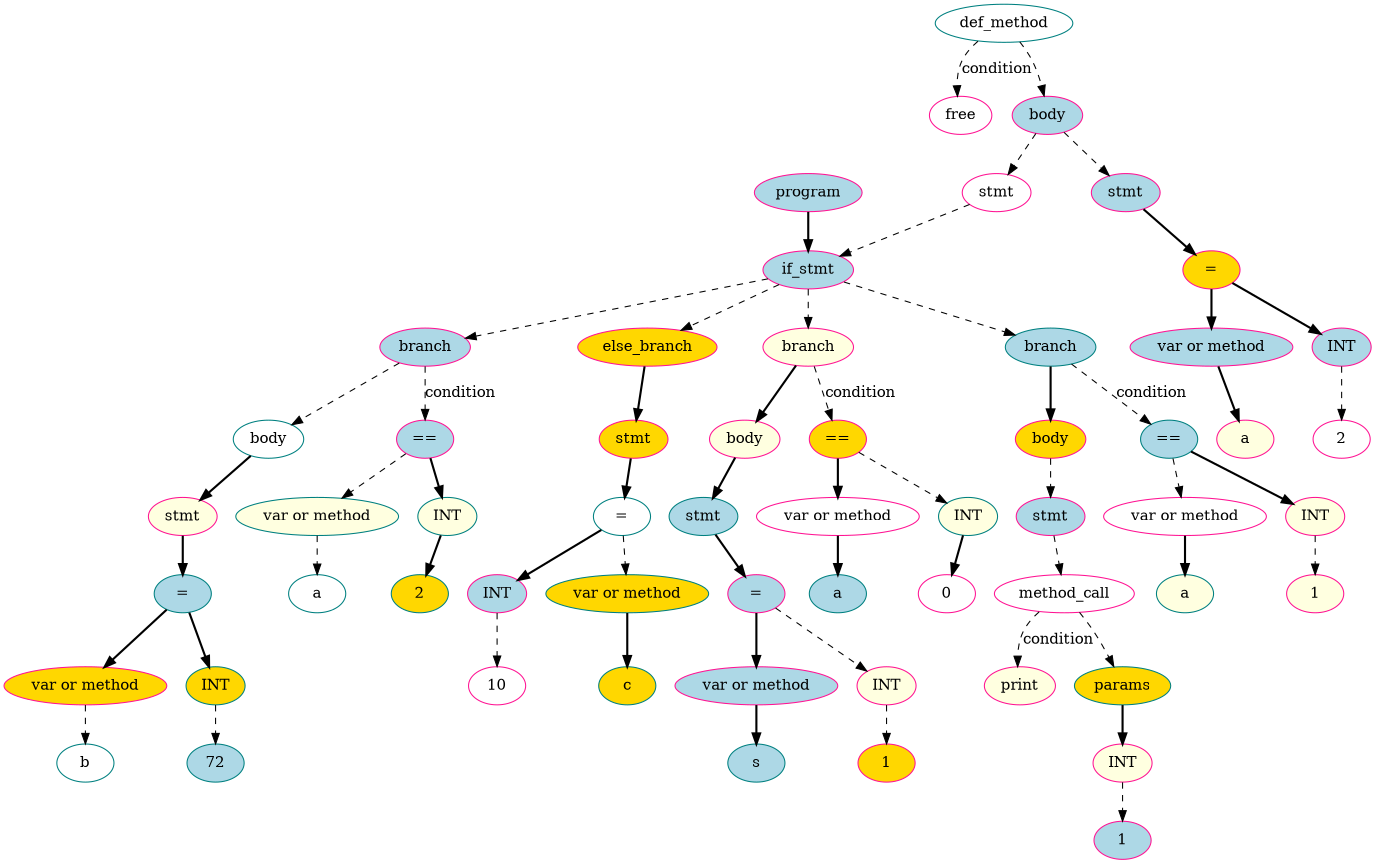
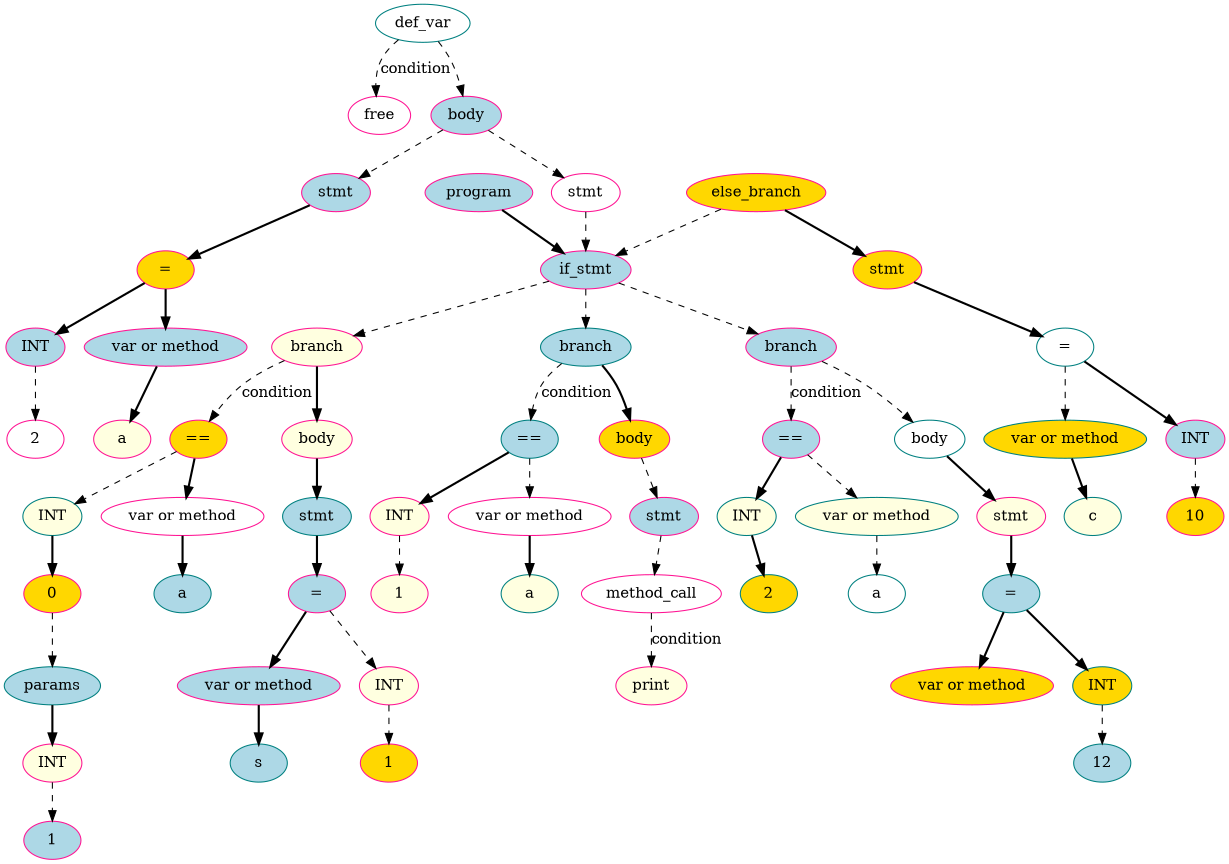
  digraph {
    node [color=deeppink fillcolor=lightblue style=filled]
    edge [style=dashed]
    n1 [label=program]
    n2 [label=if_stmt]
-   n3 [color=teal fillcolor=white label=def_method]
+   n3 [color=teal fillcolor=white label=def_var]
    n4 [fillcolor=white label=free]
    n5 [label=body]
    n6 [label=stmt]
    n7 [fillcolor=white label=stmt]
    n8 [fillcolor=gold label="="]
    n9 [label="var or method"]
    n10 [label=INT]
    n11 [fillcolor=lightyellow label=a]
    n12 [fillcolor=white label=2]
    n13 [fillcolor=lightyellow label=branch]
    n14 [color=teal label=branch]
    n15 [label=branch]
    n16 [fillcolor=gold label=else_branch]
    n17 [fillcolor=gold label="=="]
    n18 [fillcolor=lightyellow label=body]
    n19 [color=teal label="=="]
    n20 [fillcolor=gold label=body]
    n21 [label="=="]
    n22 [color=teal fillcolor=white label=body]
    n23 [fillcolor=gold label=stmt]
    n24 [fillcolor=white label="var or method"]
    n25 [color=teal fillcolor=lightyellow label=INT]
    n26 [color=teal label=stmt]
    n27 [color=teal label=a]
-   n28 [fillcolor=white label=0]
+   n28 [fillcolor=gold label=0]
    n29 [label="="]
    n30 [label="var or method"]
    n31 [fillcolor=lightyellow label=INT]
    n32 [color=teal label=s]
    n33 [fillcolor=gold label=1]
    n34 [fillcolor=white label="var or method"]
    n35 [fillcolor=lightyellow label=INT]
    n36 [label=stmt]
    n37 [color=teal fillcolor=lightyellow label=a]
    n38 [fillcolor=lightyellow label=1]
    n39 [fillcolor=white label=method_call]
    n40 [fillcolor=lightyellow label=print]
-   n41 [color=teal fillcolor=gold label=params]
+   n41 [color=teal label=params]
    n42 [fillcolor=lightyellow label=INT]
    n43 [label=1]
    n44 [color=teal fillcolor=lightyellow label="var or method"]
    n45 [color=teal fillcolor=lightyellow label=INT]
    n46 [fillcolor=lightyellow label=stmt]
    n47 [color=teal fillcolor=white label=a]
    n48 [color=teal fillcolor=gold label=2]
    n49 [color=teal label="="]
    n50 [fillcolor=gold label="var or method"]
    n51 [color=teal fillcolor=gold label=INT]
-   n52 [color=teal fillcolor=white label=b]
-   n53 [color=teal label=72]
+   n53 [color=teal label=12]
    n54 [color=teal fillcolor=white label="="]
    n55 [color=teal fillcolor=gold label="var or method"]
    n56 [label=INT]
-   n57 [color=teal fillcolor=gold label=c]
-   n58 [fillcolor=white label=10]
+   n57 [color=teal fillcolor=lightyellow label=c]
+   n58 [fillcolor=gold label=10]
    n1 -> n2 [style=bold]
    n2 -> n13
    n2 -> n14
    n2 -> n15
-   n2 -> n16
+   n16 -> n2
    n3 -> n4 [label=condition]
    n3 -> n5
    n5 -> n6
    n5 -> n7
    n6 -> n8 [style=bold]
    n7 -> n2
    n8 -> n9 [style=bold]
    n8 -> n10 [style=bold]
    n9 -> n11 [style=bold]
    n10 -> n12
    n13 -> n17 [label=condition]
    n13 -> n18 [style=bold]
    n14 -> n19 [label=condition]
    n14 -> n20 [style=bold]
    n15 -> n21 [label=condition]
    n15 -> n22
    n16 -> n23 [style=bold]
    n17 -> n24 [style=bold]
    n17 -> n25
    n18 -> n26 [style=bold]
    n19 -> n34
    n19 -> n35 [style=bold]
    n20 -> n36
    n21 -> n44
    n21 -> n45 [style=bold]
    n22 -> n46 [style=bold]
    n23 -> n54 [style=bold]
    n24 -> n27 [style=bold]
    n25 -> n28 [style=bold]
    n26 -> n29 [style=bold]
    n29 -> n30 [style=bold]
    n29 -> n31
    n30 -> n32 [style=bold]
    n31 -> n33
    n34 -> n37 [style=bold]
    n35 -> n38
    n36 -> n39
    n39 -> n40 [label=condition]
-   n39 -> n41
+   n28 -> n41
    n41 -> n42 [style=bold]
    n42 -> n43
    n44 -> n47
    n45 -> n48 [style=bold]
    n46 -> n49 [style=bold]
    n49 -> n50 [style=bold]
    n49 -> n51 [style=bold]
-   n50 -> n52
    n51 -> n53
    n54 -> n55
    n54 -> n56 [style=bold]
    n55 -> n57 [style=bold]
    n56 -> n58
  }
